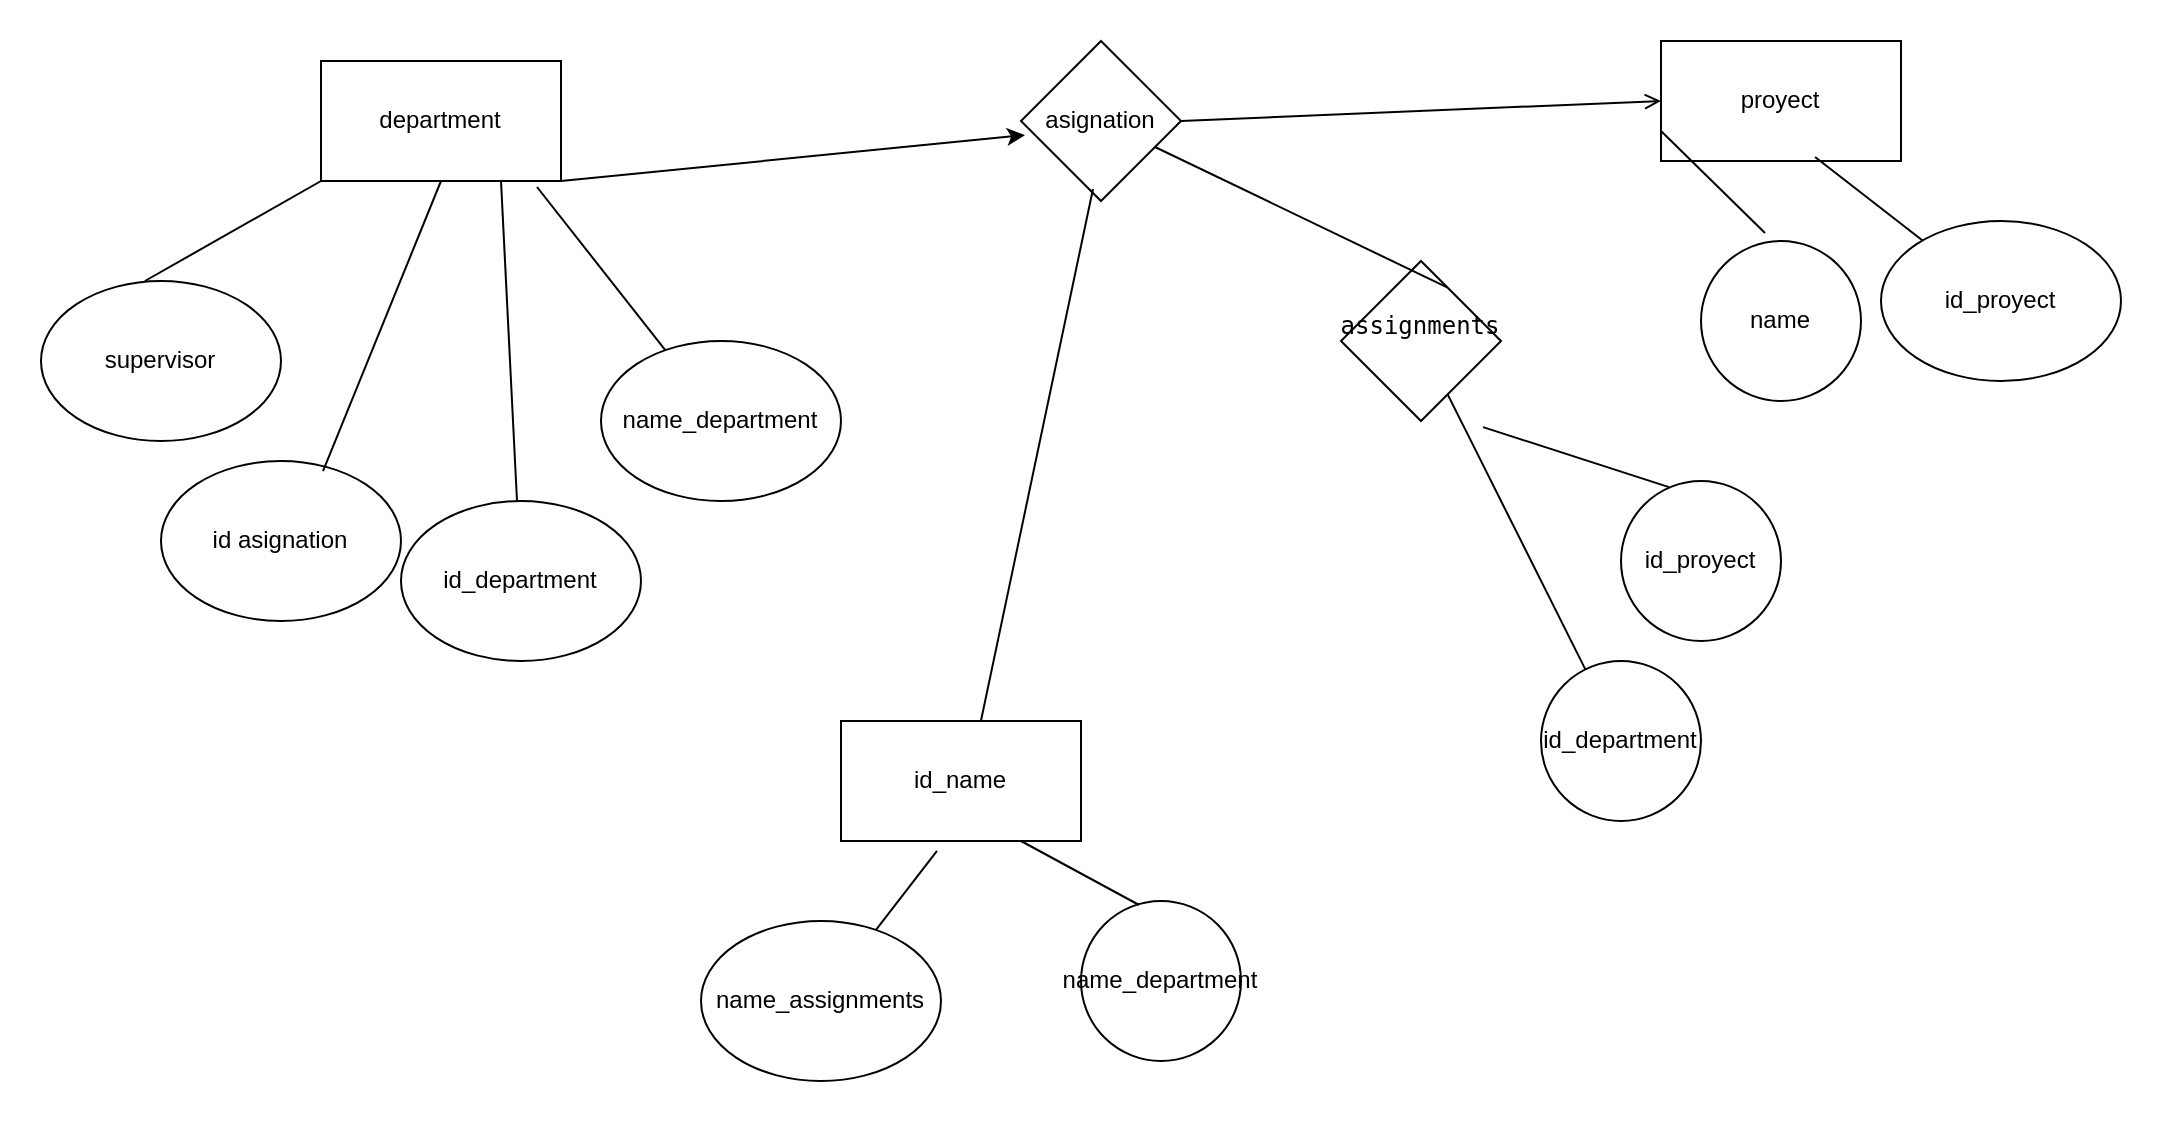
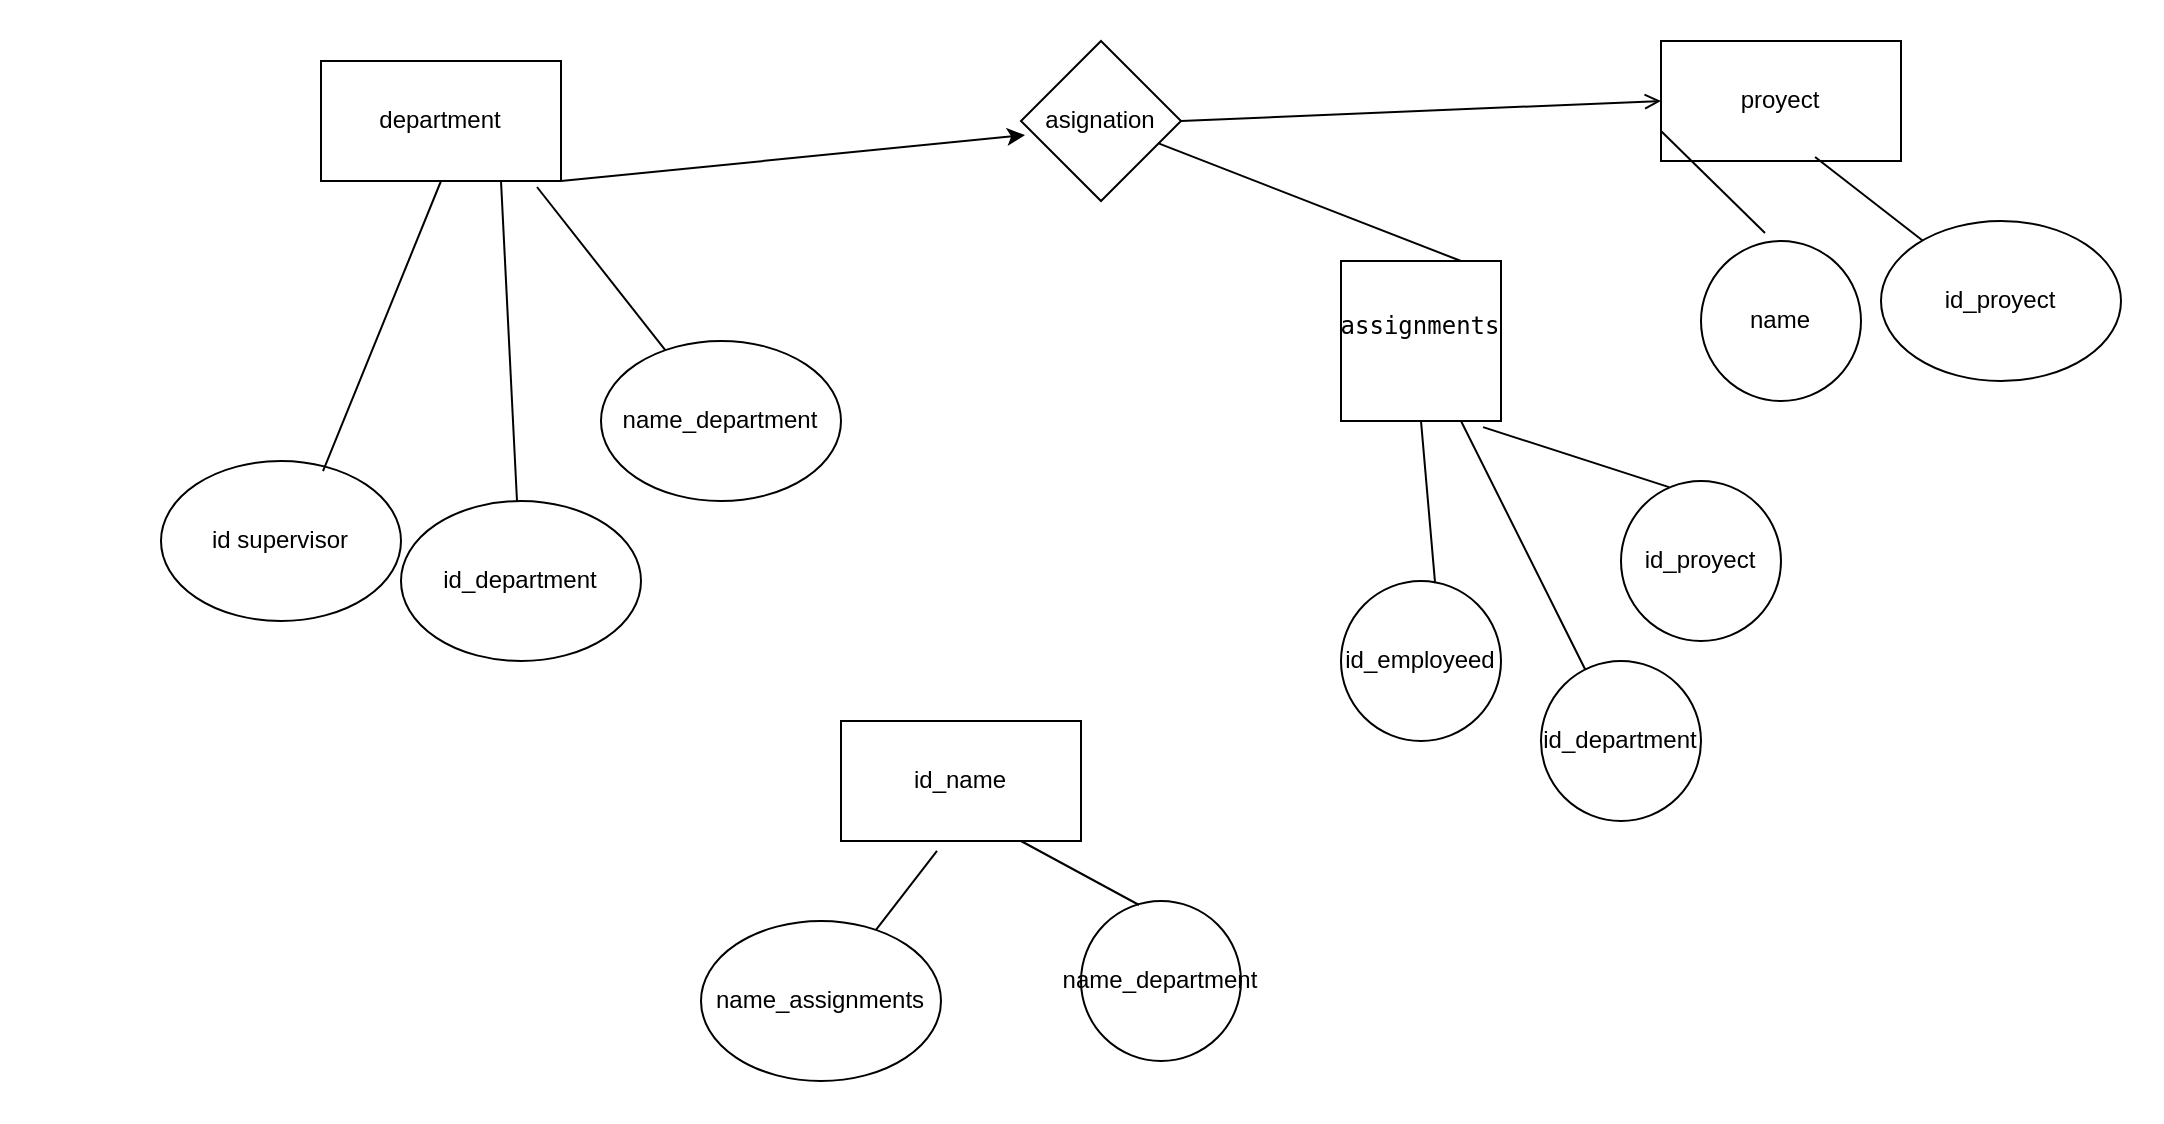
  <mxCell id="0" />
  <mxCell id="1" parent="0" />
  <mxCell id="2" value="department" style="rounded=0;whiteSpace=wrap;html=1;" vertex="1" parent="1"><mxGeometry x="160" y="30" width="120" height="60" as="geometry" /></mxCell>
- <mxCell id="3" value="supervisor" style="ellipse;whiteSpace=wrap;html=1;" vertex="1" parent="1"><mxGeometry x="20" y="140" width="120" height="80" as="geometry" /></mxCell>
  <mxCell id="4" value="name_assignments" style="ellipse;whiteSpace=wrap;html=1;" vertex="1" parent="1"><mxGeometry x="350" y="460" width="120" height="80" as="geometry" /></mxCell>
- <mxCell id="5" value="" style="endArrow=none;html=1;rounded=0;entryX=0;entryY=1;entryDx=0;entryDy=0;exitX=0.433;exitY=0;exitDx=0;exitDy=0;exitPerimeter=0;" edge="1" parent="1" source="3" target="2"><mxGeometry width="50" height="50" relative="1" as="geometry"><mxPoint x="520" y="300" as="sourcePoint" /><mxPoint x="660" y="190" as="targetPoint" /><Array as="points" /></mxGeometry></mxCell>
  <mxCell id="6" value="" style="endArrow=classic;html=1;rounded=0;exitX=1;exitY=1;exitDx=0;exitDy=0;entryX=0.025;entryY=0.588;entryDx=0;entryDy=0;entryPerimeter=0;" edge="1" parent="1" source="2" target="8"><mxGeometry width="50" height="50" relative="1" as="geometry"><mxPoint x="610" y="240" as="sourcePoint" /><mxPoint x="440" y="200" as="targetPoint" /></mxGeometry></mxCell>
  <mxCell id="7" value="proyect" style="rounded=0;whiteSpace=wrap;html=1;" vertex="1" parent="1"><mxGeometry x="830" y="20" width="120" height="60" as="geometry" /></mxCell>
  <mxCell id="8" value="asignation" style="rhombus;whiteSpace=wrap;html=1;" vertex="1" parent="1"><mxGeometry x="510" y="20" width="80" height="80" as="geometry" /></mxCell>
  <mxCell id="9" value="name" style="ellipse;whiteSpace=wrap;html=1;aspect=fixed;" vertex="1" parent="1"><mxGeometry x="850" y="120" width="80" height="80" as="geometry" /></mxCell>
  <mxCell id="10" value="" style="endArrow=none;html=1;rounded=0;entryX=0;entryY=0.75;entryDx=0;entryDy=0;exitX=0.4;exitY=-0.05;exitDx=0;exitDy=0;exitPerimeter=0;" edge="1" parent="1" source="9" target="7"><mxGeometry width="50" height="50" relative="1" as="geometry"><mxPoint x="610" y="240" as="sourcePoint" /><mxPoint x="660" y="190" as="targetPoint" /></mxGeometry></mxCell>
- <mxCell id="11" value="" style="endArrow=none;html=1;rounded=0;exitX=0.583;exitY=0;exitDx=0;exitDy=0;exitPerimeter=0;entryX=0.45;entryY=0.925;entryDx=0;entryDy=0;entryPerimeter=0;" edge="1" parent="1" source="20" target="8"><mxGeometry width="50" height="50" relative="1" as="geometry"><mxPoint x="516" y="182" as="sourcePoint" /><mxPoint x="660" y="190" as="targetPoint" /></mxGeometry></mxCell>
  <mxCell id="12" value="" style="endArrow=open;html=1;rounded=0;entryX=0;entryY=0.5;entryDx=0;entryDy=0;exitX=1;exitY=0.5;exitDx=0;exitDy=0;" edge="1" parent="1" source="8" target="7"><mxGeometry width="50" height="50" relative="1" as="geometry"><mxPoint x="650" y="140" as="sourcePoint" /><mxPoint x="660" y="190" as="targetPoint" /></mxGeometry></mxCell>
- <mxCell id="13" value="&#10;&lt;pre dir=&quot;ltr&quot; data-ved=&quot;2ahUKEwj_luPq-8-DAxUVV6QEHeQaChgQ3ewLegQIBRAP&quot; style=&quot;text-align:left&quot; id=&quot;tw-target-text&quot; data-placeholder=&quot;Traducción&quot; class=&quot;tw-data-text tw-text-large tw-ta&quot;&gt;&lt;span lang=&quot;en&quot; class=&quot;Y2IQFc&quot;&gt;assignments&lt;/span&gt;&lt;/pre&gt;&#10;&#10;" style="rhombus;whiteSpace=wrap;html=1;aspect=fixed;" vertex="1" parent="1"><mxGeometry x="670" y="130" width="80" height="80" as="geometry" /></mxCell>
+ <mxCell id="13" value="&#10;&lt;pre dir=&quot;ltr&quot; data-ved=&quot;2ahUKEwj_luPq-8-DAxUVV6QEHeQaChgQ3ewLegQIBRAP&quot; style=&quot;text-align:left&quot; id=&quot;tw-target-text&quot; data-placeholder=&quot;Traducción&quot; class=&quot;tw-data-text tw-text-large tw-ta&quot;&gt;&lt;span lang=&quot;en&quot; class=&quot;Y2IQFc&quot;&gt;assignments&lt;/span&gt;&lt;/pre&gt;&#10;&#10;" style="whiteSpace=wrap;html=1;aspect=fixed;" vertex="1" parent="1"><mxGeometry x="670" y="130" width="80" height="80" as="geometry" /></mxCell>
  <mxCell id="14" value="" style="endArrow=none;html=1;rounded=0;exitX=0.75;exitY=0;exitDx=0;exitDy=0;" edge="1" parent="1" source="13" target="8"><mxGeometry width="50" height="50" relative="1" as="geometry"><mxPoint x="610" y="240" as="sourcePoint" /><mxPoint x="660" y="190" as="targetPoint" /></mxGeometry></mxCell>
- <mxCell id="15" value="id asignation" style="ellipse;whiteSpace=wrap;html=1;" vertex="1" parent="1"><mxGeometry x="80" y="230" width="120" height="80" as="geometry" /></mxCell>
+ <mxCell id="15" value="id supervisor" style="ellipse;whiteSpace=wrap;html=1;" vertex="1" parent="1"><mxGeometry x="80" y="230" width="120" height="80" as="geometry" /></mxCell>
  <mxCell id="16" value="" style="endArrow=none;html=1;rounded=0;entryX=0.5;entryY=1;entryDx=0;entryDy=0;exitX=0.675;exitY=0.063;exitDx=0;exitDy=0;exitPerimeter=0;" edge="1" parent="1" source="15" target="2"><mxGeometry width="50" height="50" relative="1" as="geometry"><mxPoint x="610" y="240" as="sourcePoint" /><mxPoint x="660" y="190" as="targetPoint" /></mxGeometry></mxCell>
  <mxCell id="17" value="id_proyect" style="ellipse;whiteSpace=wrap;html=1;" vertex="1" parent="1"><mxGeometry x="940" y="110" width="120" height="80" as="geometry" /></mxCell>
  <mxCell id="18" value="" style="endArrow=none;html=1;rounded=0;entryX=0.642;entryY=0.967;entryDx=0;entryDy=0;entryPerimeter=0;" edge="1" parent="1" source="17" target="7"><mxGeometry width="50" height="50" relative="1" as="geometry"><mxPoint x="610" y="240" as="sourcePoint" /><mxPoint x="660" y="190" as="targetPoint" /></mxGeometry></mxCell>
  <mxCell id="19" value="" style="endArrow=none;html=1;rounded=0;entryX=0.4;entryY=1.083;entryDx=0;entryDy=0;entryPerimeter=0;" edge="1" parent="1" source="4" target="20"><mxGeometry width="50" height="50" relative="1" as="geometry"><mxPoint x="610" y="330" as="sourcePoint" /><mxPoint x="480" y="240" as="targetPoint" /></mxGeometry></mxCell>
  <mxCell id="20" value="id_name" style="rounded=0;whiteSpace=wrap;html=1;" vertex="1" parent="1"><mxGeometry x="420" y="360" width="120" height="60" as="geometry" /></mxCell>
  <mxCell id="21" value="name_department" style="ellipse;whiteSpace=wrap;html=1;aspect=fixed;" vertex="1" parent="1"><mxGeometry x="540" y="450" width="80" height="80" as="geometry" /></mxCell>
  <mxCell id="22" value="" style="endArrow=none;html=1;rounded=0;entryX=0.75;entryY=1;entryDx=0;entryDy=0;exitX=0.363;exitY=0.025;exitDx=0;exitDy=0;exitPerimeter=0;" edge="1" parent="1" source="21" target="20"><mxGeometry width="50" height="50" relative="1" as="geometry"><mxPoint x="610" y="330" as="sourcePoint" /><mxPoint x="510" y="170" as="targetPoint" /></mxGeometry></mxCell>
+ <mxCell id="23" value="id_employeed" style="ellipse;whiteSpace=wrap;html=1;aspect=fixed;" vertex="1" parent="1"><mxGeometry x="670" y="290" width="80" height="80" as="geometry" /></mxCell>
  <mxCell id="24" value="id_department" style="ellipse;whiteSpace=wrap;html=1;aspect=fixed;" vertex="1" parent="1"><mxGeometry x="770" y="330" width="80" height="80" as="geometry" /></mxCell>
+ <mxCell id="25" value="" style="endArrow=none;html=1;rounded=0;entryX=0.588;entryY=0.013;entryDx=0;entryDy=0;entryPerimeter=0;exitX=0.5;exitY=1;exitDx=0;exitDy=0;" edge="1" parent="1" source="13" target="23"><mxGeometry width="50" height="50" relative="1" as="geometry"><mxPoint x="610" y="330" as="sourcePoint" /><mxPoint x="660" y="280" as="targetPoint" /></mxGeometry></mxCell>
  <mxCell id="26" value="" style="endArrow=none;html=1;rounded=0;entryX=0.75;entryY=1;entryDx=0;entryDy=0;" edge="1" parent="1" source="24" target="13"><mxGeometry width="50" height="50" relative="1" as="geometry"><mxPoint x="610" y="330" as="sourcePoint" /><mxPoint x="660" y="280" as="targetPoint" /></mxGeometry></mxCell>
  <mxCell id="27" value="name_department" style="ellipse;whiteSpace=wrap;html=1;" vertex="1" parent="1"><mxGeometry x="300" y="170" width="120" height="80" as="geometry" /></mxCell>
  <mxCell id="28" value="" style="endArrow=none;html=1;rounded=0;entryX=0.9;entryY=1.05;entryDx=0;entryDy=0;entryPerimeter=0;" edge="1" parent="1" source="27" target="2"><mxGeometry width="50" height="50" relative="1" as="geometry"><mxPoint x="610" y="330" as="sourcePoint" /><mxPoint x="660" y="280" as="targetPoint" /></mxGeometry></mxCell>
  <mxCell id="29" value="id_department" style="ellipse;whiteSpace=wrap;html=1;" vertex="1" parent="1"><mxGeometry x="200" y="250" width="120" height="80" as="geometry" /></mxCell>
  <mxCell id="30" value="" style="endArrow=none;html=1;rounded=0;entryX=0.75;entryY=1;entryDx=0;entryDy=0;" edge="1" parent="1" source="29" target="2"><mxGeometry width="50" height="50" relative="1" as="geometry"><mxPoint x="610" y="330" as="sourcePoint" /><mxPoint x="660" y="280" as="targetPoint" /></mxGeometry></mxCell>
  <mxCell id="31" value="id_proyect" style="ellipse;whiteSpace=wrap;html=1;aspect=fixed;" vertex="1" parent="1"><mxGeometry x="810" y="240" width="80" height="80" as="geometry" /></mxCell>
  <mxCell id="32" value="" style="endArrow=none;html=1;rounded=0;entryX=0.888;entryY=1.038;entryDx=0;entryDy=0;entryPerimeter=0;exitX=0.3;exitY=0.038;exitDx=0;exitDy=0;exitPerimeter=0;" edge="1" parent="1" source="31" target="13"><mxGeometry width="50" height="50" relative="1" as="geometry"><mxPoint x="610" y="330" as="sourcePoint" /><mxPoint x="660" y="280" as="targetPoint" /></mxGeometry></mxCell>
